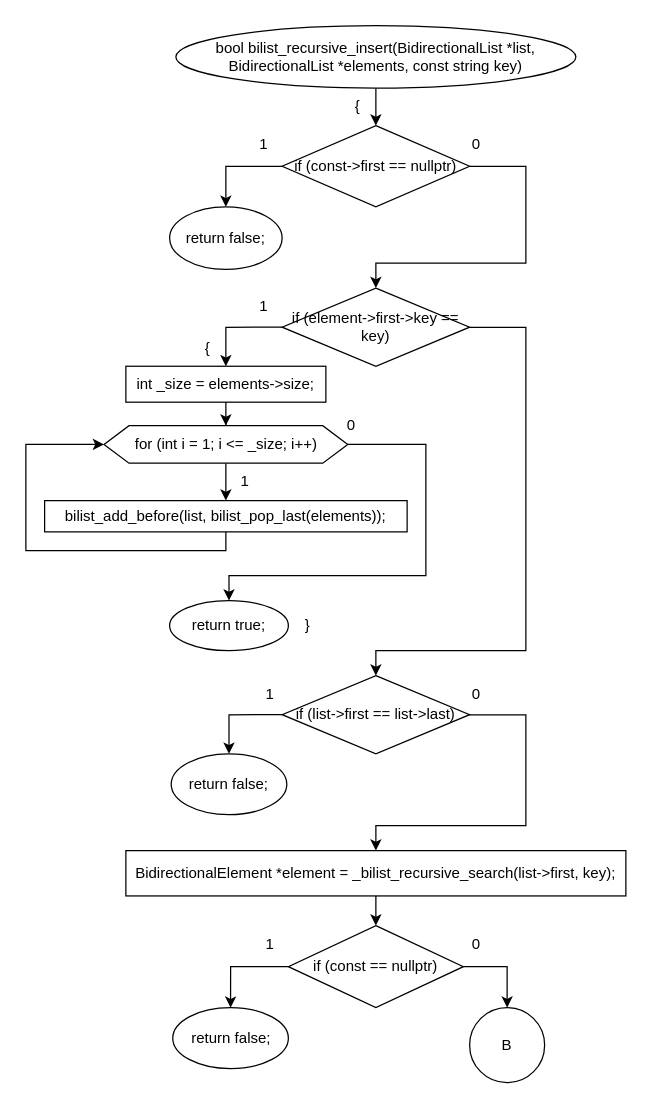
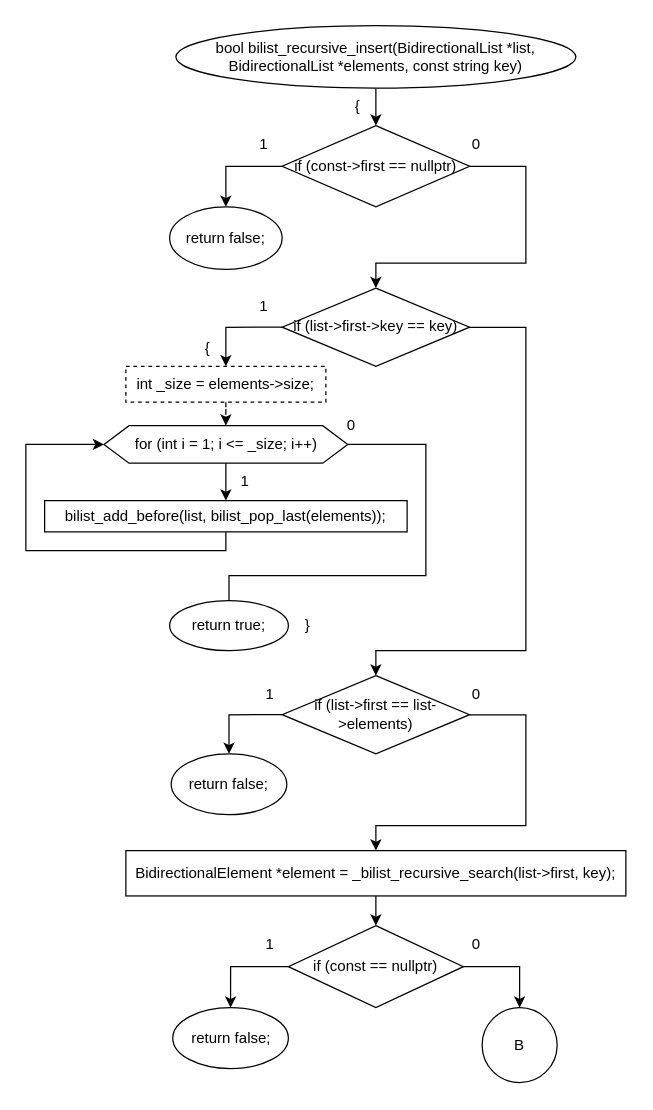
  <mxCell id="0" />
  <mxCell id="1" parent="0" />
  <mxCell id="2" value="" style="edgeStyle=orthogonalEdgeStyle;rounded=0;orthogonalLoop=1;jettySize=auto;html=1;" parent="1" source="3" target="6" edge="1"><mxGeometry relative="1" as="geometry" /></mxCell>
  <mxCell id="3" value="bool bilist_recursive_insert(BidirectionalList *list, BidirectionalList *elements, const string key)" style="ellipse;whiteSpace=wrap;html=1;" parent="1" vertex="1"><mxGeometry x="140" y="20" width="320" height="50" as="geometry" /></mxCell>
  <mxCell id="4" style="edgeStyle=orthogonalEdgeStyle;rounded=0;orthogonalLoop=1;jettySize=auto;html=1;entryX=0.5;entryY=0;entryDx=0;entryDy=0;exitX=0;exitY=0.5;exitDx=0;exitDy=0;" parent="1" source="6" target="8" edge="1"><mxGeometry relative="1" as="geometry" /></mxCell>
  <mxCell id="5" value="" style="edgeStyle=orthogonalEdgeStyle;rounded=0;orthogonalLoop=1;jettySize=auto;html=1;entryX=0.5;entryY=0;entryDx=0;entryDy=0;" parent="1" source="6" target="11" edge="1"><mxGeometry relative="1" as="geometry"><Array as="points"><mxPoint x="420" y="133" /><mxPoint x="420" y="210" /><mxPoint x="300" y="210" /></Array></mxGeometry></mxCell>
  <mxCell id="6" value="if (const-&amp;gt;first == nullptr)" style="rhombus;whiteSpace=wrap;html=1;" parent="1" vertex="1"><mxGeometry x="225" y="100" width="150" height="65" as="geometry" /></mxCell>
  <mxCell id="7" value="{" style="text;html=1;align=center;verticalAlign=middle;resizable=0;points=[];autosize=1;strokeColor=none;fillColor=none;" parent="1" vertex="1"><mxGeometry x="270" y="70" width="30" height="30" as="geometry" /></mxCell>
  <mxCell id="8" value="return false;" style="ellipse;whiteSpace=wrap;html=1;" parent="1" vertex="1"><mxGeometry x="135" y="165" width="90" height="50" as="geometry" /></mxCell>
  <mxCell id="9" value="" style="edgeStyle=orthogonalEdgeStyle;rounded=0;orthogonalLoop=1;jettySize=auto;html=1;exitX=0;exitY=0.5;exitDx=0;exitDy=0;entryX=0.5;entryY=0;entryDx=0;entryDy=0;" parent="1" source="11" target="15" edge="1"><mxGeometry relative="1" as="geometry" /></mxCell>
  <mxCell id="10" value="" style="edgeStyle=orthogonalEdgeStyle;rounded=0;orthogonalLoop=1;jettySize=auto;html=1;entryX=0.5;entryY=0;entryDx=0;entryDy=0;" parent="1" source="11" target="29" edge="1"><mxGeometry relative="1" as="geometry"><Array as="points"><mxPoint x="420" y="261" /><mxPoint x="420" y="520" /><mxPoint x="300" y="520" /></Array></mxGeometry></mxCell>
- <mxCell id="11" value="if (element-&amp;gt;first-&amp;gt;key == key)" style="rhombus;whiteSpace=wrap;html=1;" parent="1" vertex="1"><mxGeometry x="225" y="230" width="150" height="62.5" as="geometry" /></mxCell>
+ <mxCell id="11" value="if (list-&amp;gt;first-&amp;gt;key == key)" style="rhombus;whiteSpace=wrap;html=1;" parent="1" vertex="1"><mxGeometry x="225" y="230" width="150" height="62.5" as="geometry" /></mxCell>
  <mxCell id="12" value="1" style="text;html=1;align=center;verticalAlign=middle;resizable=0;points=[];autosize=1;strokeColor=none;fillColor=none;" parent="1" vertex="1"><mxGeometry x="195" y="100" width="30" height="30" as="geometry" /></mxCell>
  <mxCell id="13" value="0" style="text;html=1;align=center;verticalAlign=middle;resizable=0;points=[];autosize=1;strokeColor=none;fillColor=none;" parent="1" vertex="1"><mxGeometry x="365" y="100" width="30" height="30" as="geometry" /></mxCell>
- <mxCell id="14" value="" style="edgeStyle=orthogonalEdgeStyle;rounded=0;orthogonalLoop=1;jettySize=auto;html=1;" parent="1" source="15" target="19" edge="1"><mxGeometry relative="1" as="geometry" /></mxCell>
- <mxCell id="15" value="int _size = elements-&amp;gt;size;" style="whiteSpace=wrap;html=1;" parent="1" vertex="1"><mxGeometry x="100" y="292.5" width="160" height="28.75" as="geometry" /></mxCell>
+ <mxCell id="14" value="" style="edgeStyle=orthogonalEdgeStyle;rounded=0;orthogonalLoop=1;jettySize=auto;html=1;dashed=1;" parent="1" source="15" target="19" edge="1"><mxGeometry relative="1" as="geometry" /></mxCell>
+ <mxCell id="15" value="int _size = elements-&amp;gt;size;" style="whiteSpace=wrap;html=1;dashed=1;" parent="1" vertex="1"><mxGeometry x="100" y="292.5" width="160" height="28.75" as="geometry" /></mxCell>
  <mxCell id="16" value="1" style="text;html=1;align=center;verticalAlign=middle;resizable=0;points=[];autosize=1;strokeColor=none;fillColor=none;" parent="1" vertex="1"><mxGeometry x="195" y="230" width="30" height="30" as="geometry" /></mxCell>
  <mxCell id="17" value="" style="edgeStyle=orthogonalEdgeStyle;rounded=0;orthogonalLoop=1;jettySize=auto;html=1;" parent="1" source="19" target="21" edge="1"><mxGeometry relative="1" as="geometry" /></mxCell>
- <mxCell id="18" style="edgeStyle=orthogonalEdgeStyle;rounded=0;orthogonalLoop=1;jettySize=auto;html=1;entryX=0.5;entryY=0;entryDx=0;entryDy=0;" parent="1" source="19" target="24" edge="1"><mxGeometry relative="1" as="geometry"><Array as="points"><mxPoint x="340" y="355" /><mxPoint x="340" y="460" /></Array></mxGeometry></mxCell>
+ <mxCell id="18" style="edgeStyle=orthogonalEdgeStyle;rounded=0;orthogonalLoop=1;jettySize=auto;html=1;entryX=0.5;entryY=0;entryDx=0;entryDy=0;endArrow=none;" parent="1" source="19" target="24" edge="1"><mxGeometry relative="1" as="geometry"><Array as="points"><mxPoint x="340" y="355" /><mxPoint x="340" y="460" /></Array></mxGeometry></mxCell>
  <mxCell id="19" value="for (int i = 1; i &amp;lt;= _size; i++)" style="shape=hexagon;perimeter=hexagonPerimeter2;whiteSpace=wrap;html=1;fixedSize=1;" parent="1" vertex="1"><mxGeometry x="82.5" y="340" width="195" height="30" as="geometry" /></mxCell>
  <mxCell id="20" style="edgeStyle=orthogonalEdgeStyle;rounded=0;orthogonalLoop=1;jettySize=auto;html=1;entryX=0;entryY=0.5;entryDx=0;entryDy=0;" parent="1" source="21" target="19" edge="1"><mxGeometry relative="1" as="geometry"><Array as="points"><mxPoint x="180" y="440" /><mxPoint x="20" y="440" /><mxPoint x="20" y="355" /></Array></mxGeometry></mxCell>
  <mxCell id="21" value="bilist_add_before(list, bilist_pop_last(elements));" style="whiteSpace=wrap;html=1;" parent="1" vertex="1"><mxGeometry x="35" y="400" width="290" height="25" as="geometry" /></mxCell>
  <mxCell id="22" value="1" style="text;html=1;align=center;verticalAlign=middle;resizable=0;points=[];autosize=1;strokeColor=none;fillColor=none;" parent="1" vertex="1"><mxGeometry x="180" y="370" width="30" height="30" as="geometry" /></mxCell>
  <mxCell id="23" value="{" style="text;html=1;align=center;verticalAlign=middle;resizable=0;points=[];autosize=1;strokeColor=none;fillColor=none;" parent="1" vertex="1"><mxGeometry x="150" y="262.5" width="30" height="30" as="geometry" /></mxCell>
  <mxCell id="24" value="return true;" style="ellipse;whiteSpace=wrap;html=1;" parent="1" vertex="1"><mxGeometry x="135" y="480" width="95" height="40" as="geometry" /></mxCell>
  <mxCell id="25" value="}" style="text;html=1;align=center;verticalAlign=middle;resizable=0;points=[];autosize=1;strokeColor=none;fillColor=none;" parent="1" vertex="1"><mxGeometry x="230" y="485" width="30" height="30" as="geometry" /></mxCell>
  <mxCell id="26" value="0" style="text;html=1;align=center;verticalAlign=middle;resizable=0;points=[];autosize=1;strokeColor=none;fillColor=none;" parent="1" vertex="1"><mxGeometry x="265" y="325" width="30" height="30" as="geometry" /></mxCell>
  <mxCell id="27" value="" style="edgeStyle=orthogonalEdgeStyle;rounded=0;orthogonalLoop=1;jettySize=auto;html=1;exitX=0;exitY=0.5;exitDx=0;exitDy=0;entryX=0.5;entryY=0;entryDx=0;entryDy=0;" parent="1" source="29" target="30" edge="1"><mxGeometry relative="1" as="geometry" /></mxCell>
  <mxCell id="28" value="" style="edgeStyle=orthogonalEdgeStyle;rounded=0;orthogonalLoop=1;jettySize=auto;html=1;entryX=0.5;entryY=0;entryDx=0;entryDy=0;" parent="1" source="29" target="32" edge="1"><mxGeometry relative="1" as="geometry"><Array as="points"><mxPoint x="420" y="571" /><mxPoint x="420" y="660" /><mxPoint x="300" y="660" /></Array></mxGeometry></mxCell>
- <mxCell id="29" value="if (list-&amp;gt;first == list-&amp;gt;last)" style="rhombus;whiteSpace=wrap;html=1;" parent="1" vertex="1"><mxGeometry x="225" y="540" width="150" height="62.5" as="geometry" /></mxCell>
+ <mxCell id="29" value="if (list-&amp;gt;first == list-&amp;gt;elements)" style="rhombus;whiteSpace=wrap;html=1;" parent="1" vertex="1"><mxGeometry x="225" y="540" width="150" height="62.5" as="geometry" /></mxCell>
  <mxCell id="30" value="return false;" style="ellipse;whiteSpace=wrap;html=1;" parent="1" vertex="1"><mxGeometry x="136.25" y="602.5" width="92.5" height="48.75" as="geometry" /></mxCell>
  <mxCell id="31" value="" style="edgeStyle=orthogonalEdgeStyle;rounded=0;orthogonalLoop=1;jettySize=auto;html=1;" parent="1" source="32" target="36" edge="1"><mxGeometry relative="1" as="geometry" /></mxCell>
  <mxCell id="32" value="BidirectionalElement *element = _bilist_recursive_search(list-&amp;gt;first, key);" style="whiteSpace=wrap;html=1;" parent="1" vertex="1"><mxGeometry x="100" y="680" width="400" height="36.25" as="geometry" /></mxCell>
  <mxCell id="33" value="1" style="text;html=1;align=center;verticalAlign=middle;resizable=0;points=[];autosize=1;strokeColor=none;fillColor=none;" parent="1" vertex="1"><mxGeometry x="200" y="540" width="30" height="30" as="geometry" /></mxCell>
  <mxCell id="34" value="0" style="text;html=1;align=center;verticalAlign=middle;resizable=0;points=[];autosize=1;strokeColor=none;fillColor=none;" parent="1" vertex="1"><mxGeometry x="365" y="540" width="30" height="30" as="geometry" /></mxCell>
  <mxCell id="35" style="edgeStyle=orthogonalEdgeStyle;rounded=0;orthogonalLoop=1;jettySize=auto;html=1;entryX=0.5;entryY=0;entryDx=0;entryDy=0;" parent="1" source="36" target="40" edge="1"><mxGeometry relative="1" as="geometry" /></mxCell>
  <mxCell id="36" value="if (const&lt;span style=&quot;background-color: initial;&quot;&gt;&amp;nbsp;== nullptr)&lt;/span&gt;" style="rhombus;whiteSpace=wrap;html=1;" parent="1" vertex="1"><mxGeometry x="230" y="740" width="140" height="65.63" as="geometry" /></mxCell>
  <mxCell id="37" value="return false;" style="ellipse;whiteSpace=wrap;html=1;" parent="1" vertex="1"><mxGeometry x="137.5" y="805.63" width="92.5" height="48.75" as="geometry" /></mxCell>
  <mxCell id="38" value="" style="edgeStyle=orthogonalEdgeStyle;rounded=0;orthogonalLoop=1;jettySize=auto;html=1;exitX=0;exitY=0.5;exitDx=0;exitDy=0;entryX=0.5;entryY=0;entryDx=0;entryDy=0;" parent="1" source="36" target="37" edge="1"><mxGeometry relative="1" as="geometry" /></mxCell>
  <mxCell id="39" value="1" style="text;html=1;align=center;verticalAlign=middle;resizable=0;points=[];autosize=1;strokeColor=none;fillColor=none;" parent="1" vertex="1"><mxGeometry x="200" y="740" width="30" height="30" as="geometry" /></mxCell>
- <mxCell id="40" value="B" style="ellipse;whiteSpace=wrap;html=1;" parent="1" vertex="1"><mxGeometry x="375" y="805.63" width="60" height="60" as="geometry" /></mxCell>
+ <mxCell id="40" value="B" style="ellipse;whiteSpace=wrap;html=1;" parent="1" vertex="1"><mxGeometry x="385" y="805.63" width="60" height="60" as="geometry" /></mxCell>
  <mxCell id="41" value="0" style="text;html=1;align=center;verticalAlign=middle;resizable=0;points=[];autosize=1;strokeColor=none;fillColor=none;" parent="1" vertex="1"><mxGeometry x="365" y="740" width="30" height="30" as="geometry" /></mxCell>
